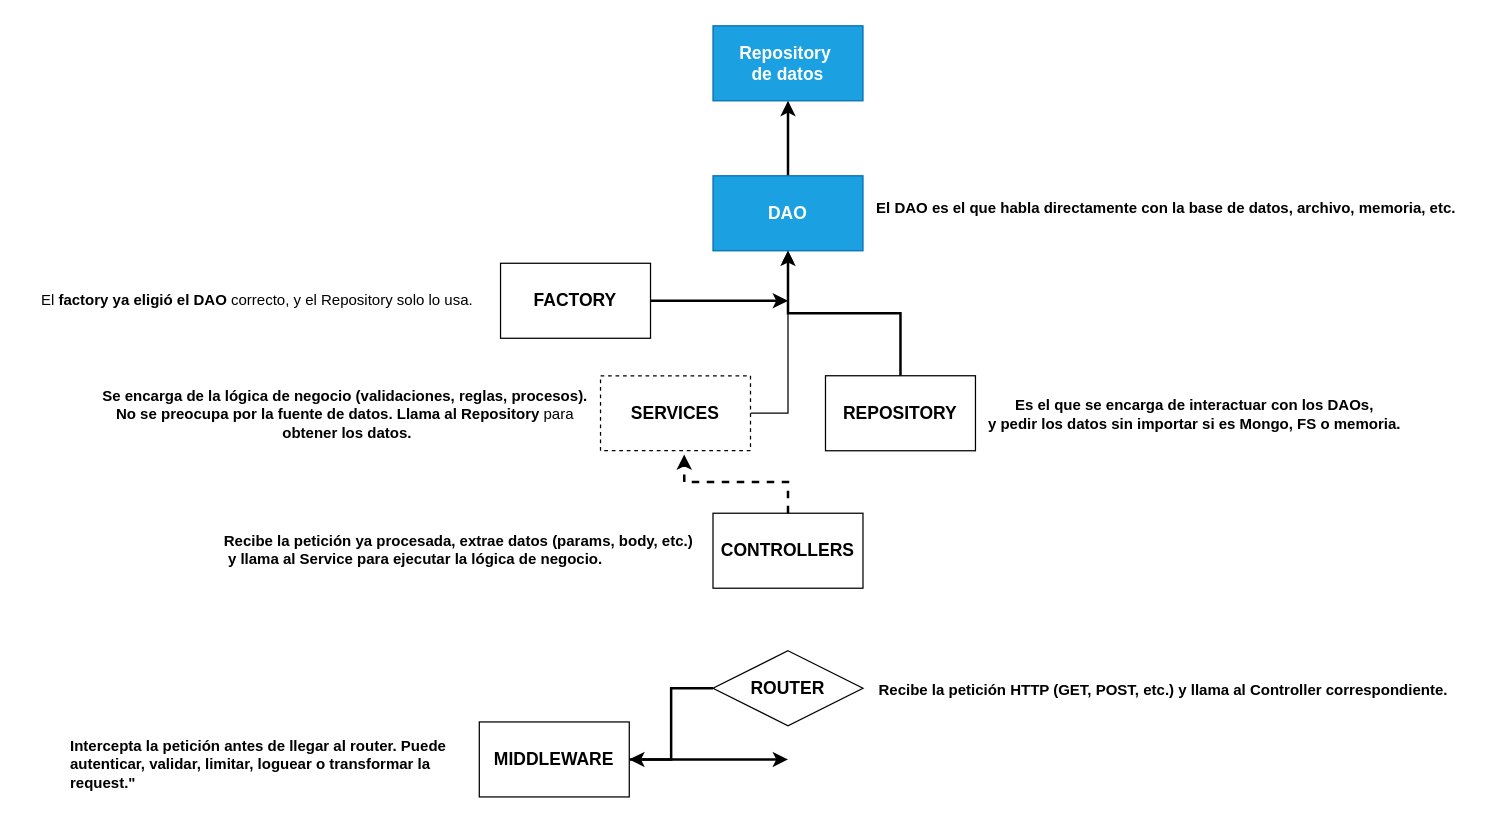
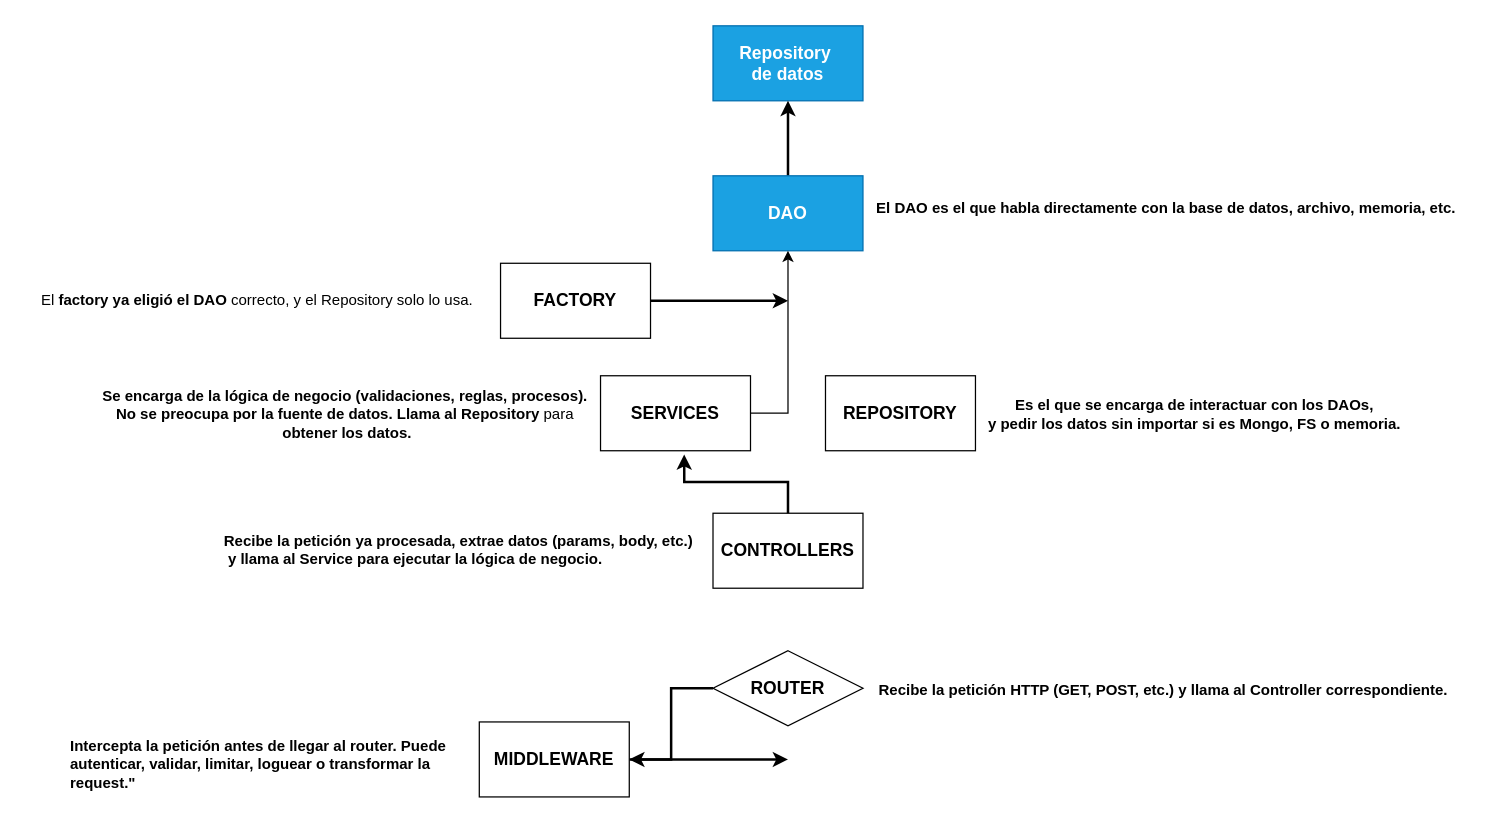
  <mxCell id="0" />
  <mxCell id="1" parent="0" />
  <mxCell id="2" value="Repository&amp;nbsp;&lt;div&gt;de datos&lt;/div&gt;" style="rounded=0;whiteSpace=wrap;html=1;fillColor=light-dark(#1BA1E2,#8D6E63);fontColor=#ffffff;strokeColor=#006EAF;fontStyle=1;fontSize=14;" vertex="1" parent="1"><mxGeometry x="570" y="20" width="120" height="60" as="geometry" /></mxCell>
  <mxCell id="3" style="edgeStyle=orthogonalEdgeStyle;rounded=0;orthogonalLoop=1;jettySize=auto;html=1;entryX=0.5;entryY=1;entryDx=0;entryDy=0;strokeWidth=2;" edge="1" parent="1" source="4" target="2"><mxGeometry relative="1" as="geometry" /></mxCell>
  <mxCell id="4" value="DAO" style="rounded=0;whiteSpace=wrap;html=1;fillColor=light-dark(#1BA1E2,#E53935);fontColor=#ffffff;strokeColor=#006EAF;fontStyle=1;fontSize=14;" vertex="1" parent="1"><mxGeometry x="570" y="140" width="120" height="60" as="geometry" /></mxCell>
  <mxCell id="5" style="edgeStyle=orthogonalEdgeStyle;rounded=0;orthogonalLoop=1;jettySize=auto;html=1;exitX=1;exitY=0.5;exitDx=0;exitDy=0;strokeWidth=2;" edge="1" parent="1" source="6"><mxGeometry relative="1" as="geometry"><mxPoint x="630" y="240" as="targetPoint" /></mxGeometry></mxCell>
  <mxCell id="6" value="FACTORY" style="rounded=0;whiteSpace=wrap;html=1;fillColor=light-dark(#FFFFFF,#B0BEC5);fontColor=light-dark(#000000,#000000);fontStyle=1;fontSize=14;" vertex="1" parent="1"><mxGeometry x="400" y="210" width="120" height="60" as="geometry" /></mxCell>
  <mxCell id="7" style="edgeStyle=orthogonalEdgeStyle;rounded=0;orthogonalLoop=1;jettySize=auto;html=1;strokeWidth=2;" edge="1" parent="1" source="8" target="22"><mxGeometry relative="1" as="geometry" /></mxCell>
  <mxCell id="8" value="&lt;div&gt;ROUTER&lt;/div&gt;" style="rhombus;whiteSpace=wrap;html=1;fillColor=light-dark(#FFFFFF,#4FC3F7);fontStyle=1;fontSize=14;fontColor=light-dark(#000000,#000000);" vertex="1" parent="1"><mxGeometry x="570" y="520" width="120" height="60" as="geometry" /></mxCell>
  <mxCell id="9" value="CONTROLLERS" style="rounded=0;whiteSpace=wrap;html=1;fillColor=light-dark(#FFFFFF,#1976D2);fontStyle=1;fontSize=14;fontColor=light-dark(#000000,#000000);" vertex="1" parent="1"><mxGeometry x="570" y="410" width="120" height="60" as="geometry" /></mxCell>
  <mxCell id="10" style="edgeStyle=orthogonalEdgeStyle;rounded=0;orthogonalLoop=1;jettySize=auto;html=1;exitX=1;exitY=0.5;exitDx=0;exitDy=0;" edge="1" parent="1" source="11" target="4"><mxGeometry relative="1" as="geometry" /></mxCell>
- <mxCell id="11" value="SERVICES" style="rounded=0;whiteSpace=wrap;html=1;fillColor=light-dark(#FFFFFF,#43A047);fontStyle=1;fontSize=14;fontColor=light-dark(#000000,#000000);dashed=1;" vertex="1" parent="1"><mxGeometry x="480" y="300" width="120" height="60" as="geometry" /></mxCell>
- <mxCell id="12" style="edgeStyle=orthogonalEdgeStyle;rounded=0;orthogonalLoop=1;jettySize=auto;html=1;entryX=0.5;entryY=1;entryDx=0;entryDy=0;strokeWidth=2;" edge="1" parent="1" source="13" target="4"><mxGeometry relative="1" as="geometry" /></mxCell>
+ <mxCell id="11" value="SERVICES" style="rounded=0;whiteSpace=wrap;html=1;fillColor=light-dark(#FFFFFF,#43A047);fontStyle=1;fontSize=14;fontColor=light-dark(#000000,#000000);" vertex="1" parent="1"><mxGeometry x="480" y="300" width="120" height="60" as="geometry" /></mxCell>
  <mxCell id="13" value="REPOSITORY" style="rounded=0;whiteSpace=wrap;html=1;fillColor=light-dark(#FFFFFF,#FB8C00);fontStyle=1;fontSize=14;fontColor=light-dark(#000000,#000000);" vertex="1" parent="1"><mxGeometry x="660" y="300" width="120" height="60" as="geometry" /></mxCell>
  <mxCell id="14" value="Recibe la petición HTTP (GET, POST, etc.) y llama al &lt;strong data-start=&quot;459&quot; data-end=&quot;473&quot;&gt;Controller&lt;/strong&gt; correspondiente." style="text;html=1;align=center;verticalAlign=middle;resizable=0;points=[];autosize=1;strokeColor=none;fillColor=default;gradientColor=none;fontStyle=1" vertex="1" parent="1"><mxGeometry x="700" y="537" width="460" height="30" as="geometry" /></mxCell>
  <mxCell id="15" value="&lt;b&gt;Recibe la petición ya procesada, extrae datos (params, body, etc.)&lt;/b&gt;&lt;div&gt;&lt;b&gt;&amp;nbsp;y llama al &lt;span data-end=&quot;604&quot; data-start=&quot;593&quot;&gt;Service&lt;/span&gt; para ejecutar la lógica de negocio.&lt;/b&gt;&lt;/div&gt;" style="text;whiteSpace=wrap;html=1;align=left;fillColor=default;" vertex="1" parent="1"><mxGeometry x="177" y="419" width="380" height="41" as="geometry" /></mxCell>
- <mxCell id="16" style="edgeStyle=orthogonalEdgeStyle;rounded=0;orthogonalLoop=1;jettySize=auto;html=1;entryX=0.558;entryY=1.05;entryDx=0;entryDy=0;entryPerimeter=0;strokeWidth=2;dashed=1;" edge="1" parent="1" source="9" target="11"><mxGeometry relative="1" as="geometry" /></mxCell>
+ <mxCell id="16" style="edgeStyle=orthogonalEdgeStyle;rounded=0;orthogonalLoop=1;jettySize=auto;html=1;entryX=0.558;entryY=1.05;entryDx=0;entryDy=0;entryPerimeter=0;strokeWidth=2;" edge="1" parent="1" source="9" target="11"><mxGeometry relative="1" as="geometry" /></mxCell>
  <mxCell id="17" value="Se encarga de la lógica de negocio (validaciones, reglas, procesos).&amp;nbsp;&lt;div&gt;No se preocupa por la fuente de datos. Llama al &lt;strong data-start=&quot;787&quot; data-end=&quot;801&quot;&gt;Repository &lt;/strong&gt;&lt;span style=&quot;font-weight: normal;&quot; data-start=&quot;787&quot; data-end=&quot;801&quot;&gt;para&amp;nbsp;&lt;/span&gt;&lt;/div&gt;&lt;div&gt;obtener los datos.&lt;/div&gt;" style="text;html=1;align=center;verticalAlign=middle;resizable=0;points=[];autosize=1;strokeColor=none;fillColor=default;fontStyle=1" vertex="1" parent="1"><mxGeometry x="82" y="301" width="390" height="60" as="geometry" /></mxCell>
  <mxCell id="18" value="Es el que se encarga de &lt;strong data-start=&quot;851&quot; data-end=&quot;879&quot;&gt;interactuar con los DAOs&lt;/strong&gt;,&lt;div&gt;y pedir los datos sin importar si es Mongo, FS o memoria.&lt;/div&gt;" style="text;html=1;align=center;verticalAlign=middle;resizable=0;points=[];autosize=1;strokeColor=none;fillColor=default;fontStyle=1" vertex="1" parent="1"><mxGeometry x="790" y="311" width="330" height="40" as="geometry" /></mxCell>
  <mxCell id="19" value="El &lt;strong data-end=&quot;954&quot; data-start=&quot;926&quot;&gt;factory ya eligió el DAO&lt;/strong&gt; correcto, y el Repository solo lo usa." style="text;html=1;align=center;verticalAlign=middle;resizable=0;points=[];autosize=1;strokeColor=none;fillColor=default;" vertex="1" parent="1"><mxGeometry x="20" y="225" width="370" height="30" as="geometry" /></mxCell>
  <mxCell id="20" value="El DAO es el que &lt;strong data-end=&quot;1244&quot; data-start=&quot;1201&quot;&gt;habla directamente con la base de datos&lt;/strong&gt;, archivo, memoria, etc." style="text;whiteSpace=wrap;html=1;fillColor=default;fontStyle=1" vertex="1" parent="1"><mxGeometry x="699" y="152" width="480" height="40" as="geometry" /></mxCell>
  <mxCell id="21" style="edgeStyle=orthogonalEdgeStyle;rounded=0;orthogonalLoop=1;jettySize=auto;html=1;strokeWidth=2;" edge="1" parent="1" source="22"><mxGeometry relative="1" as="geometry"><mxPoint x="630" y="607" as="targetPoint" /></mxGeometry></mxCell>
  <mxCell id="22" value="&lt;div&gt;MIDDLEWARE&lt;/div&gt;" style="rounded=0;whiteSpace=wrap;html=1;fillColor=light-dark(#FFFFFF,#4B4B4B);fontStyle=1;fontSize=14;fontColor=light-dark(#000000,#000000);" vertex="1" parent="1"><mxGeometry x="383" y="577" width="120" height="60" as="geometry" /></mxCell>
  <mxCell id="23" value="Intercepta la petición antes de llegar al router. Puede autenticar,&amp;nbsp;&lt;span style=&quot;background-color: transparent; color: light-dark(rgb(0, 0, 0), rgb(255, 255, 255));&quot;&gt;validar, limitar, loguear o transformar la request.&quot;&lt;/span&gt;" style="text;whiteSpace=wrap;html=1;fillColor=default;fontStyle=1" vertex="1" parent="1"><mxGeometry x="54" y="583" width="320" height="50" as="geometry" /></mxCell>
